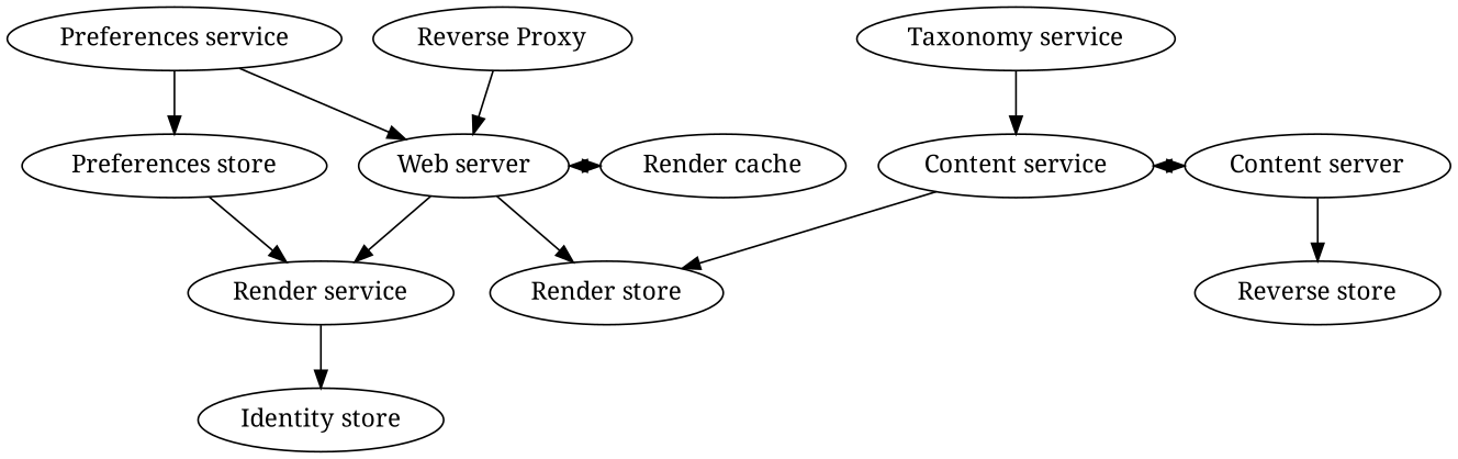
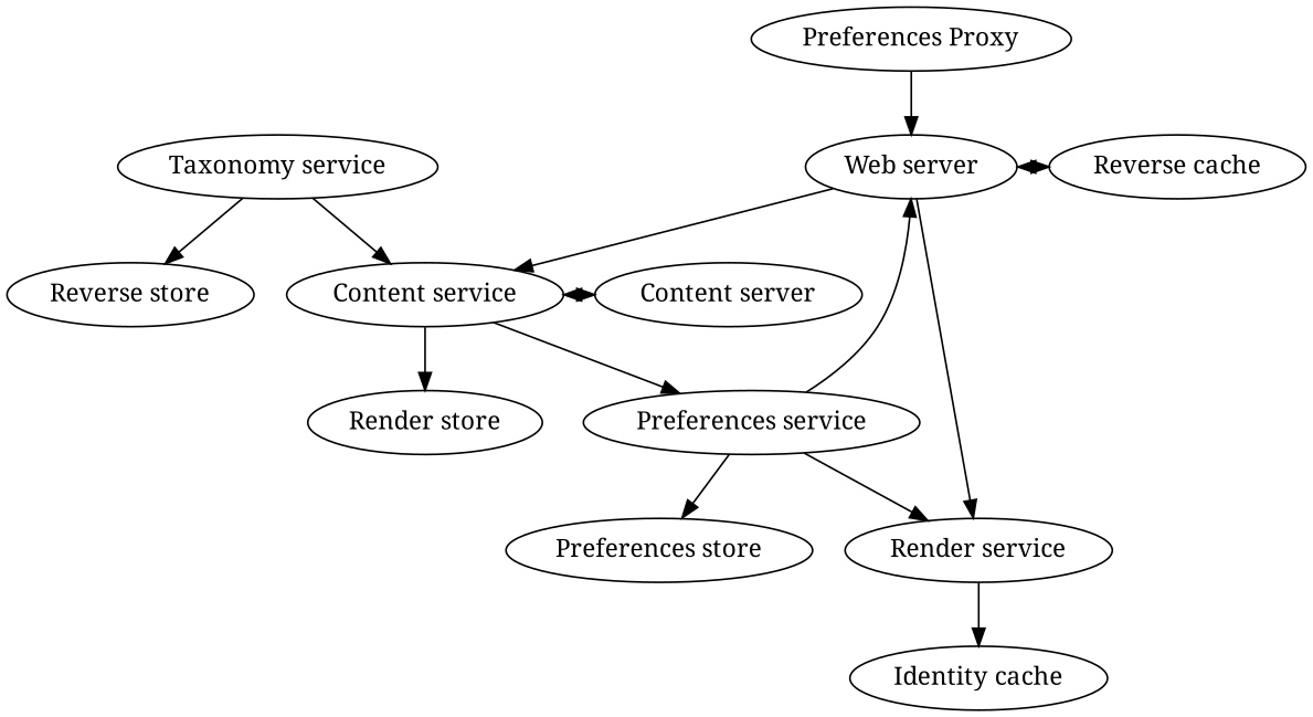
  digraph {
    fontname="Noto Serif"
    node [fontname="Noto Serif"]
    edge [fontname="Noto Serif"]
    n1 [label="Web server"]
-   n2 [label="Render cache"]
+   n2 [label="Reverse cache"]
    n3 [label="Content service"]
    n4 [label="Content server"]
    n5 [label="Render service"]
    n6 [label="Preferences service"]
    n7 [label="Render store"]
-   n8 [label="Reverse Proxy"]
-   n9 [label="Identity store"]
+   n8 [label="Preferences Proxy"]
+   n9 [label="Identity cache"]
    n10 [label="Preferences store"]
    n11 [label="Taxonomy service"]
    n12 [label="Reverse store"]
    subgraph sub_1 {
      rank=same
      n1
      n2
    }
    subgraph sub_2 {
      rank=same
      n3
      n4
    }
    n1 -> n2 [dir=both]
-   n1 -> n7
+   n1 -> n3
    n1 -> n5
    n3 -> n4 [dir=both]
+   n3 -> n6
    n3 -> n7
    n5 -> n9
    n6 -> n1
-   n10 -> n5
+   n6 -> n5
    n6 -> n10
    n8 -> n1
    n11 -> n3
-   n4 -> n12
+   n11 -> n12
  }
